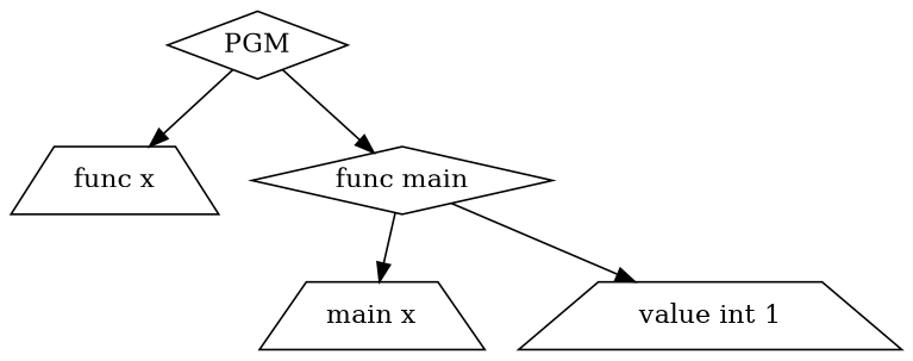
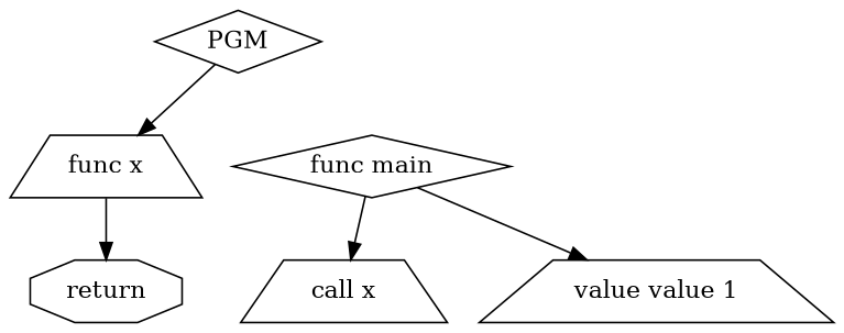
  digraph {
    node [shape=trapezium]
    n1 [label=PGM shape=diamond]
    n2 [label="func x"]
    n3 [label="func main" shape=diamond]
-   n5 [label="main x"]
-   n6 [label="value int 1"]
+   n4 [label=return shape=octagon]
+   n5 [label="call x"]
+   n6 [label="value value 1"]
    n1 -> n2
-   n1 -> n3
+   n2 -> n4
    n3 -> n5
    n3 -> n6
  }
